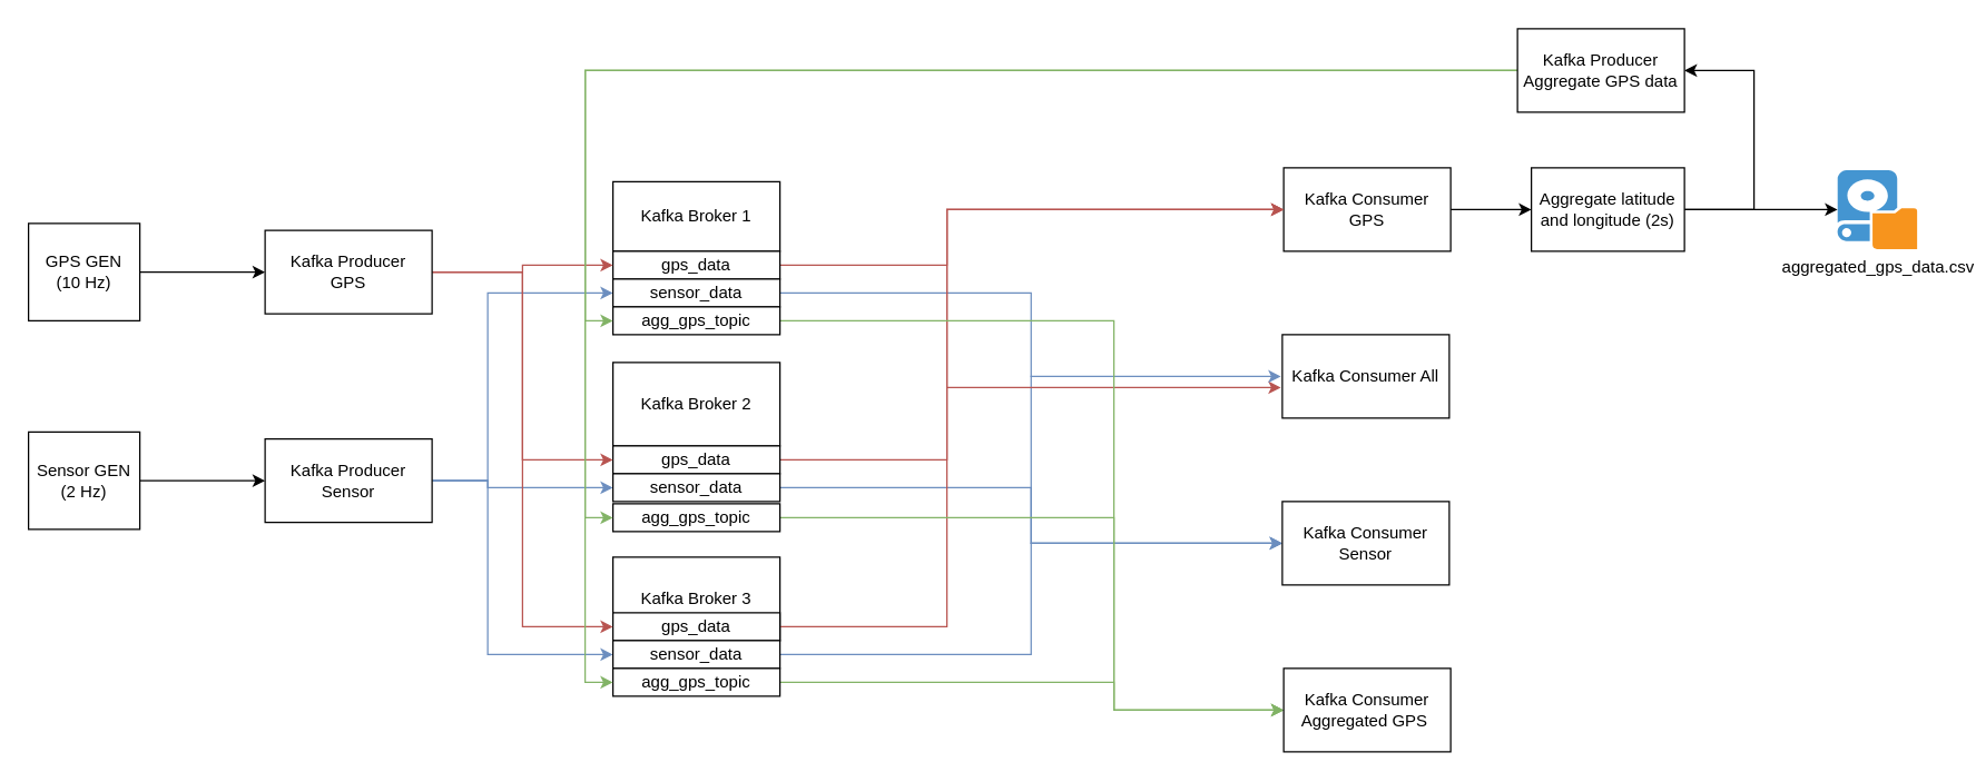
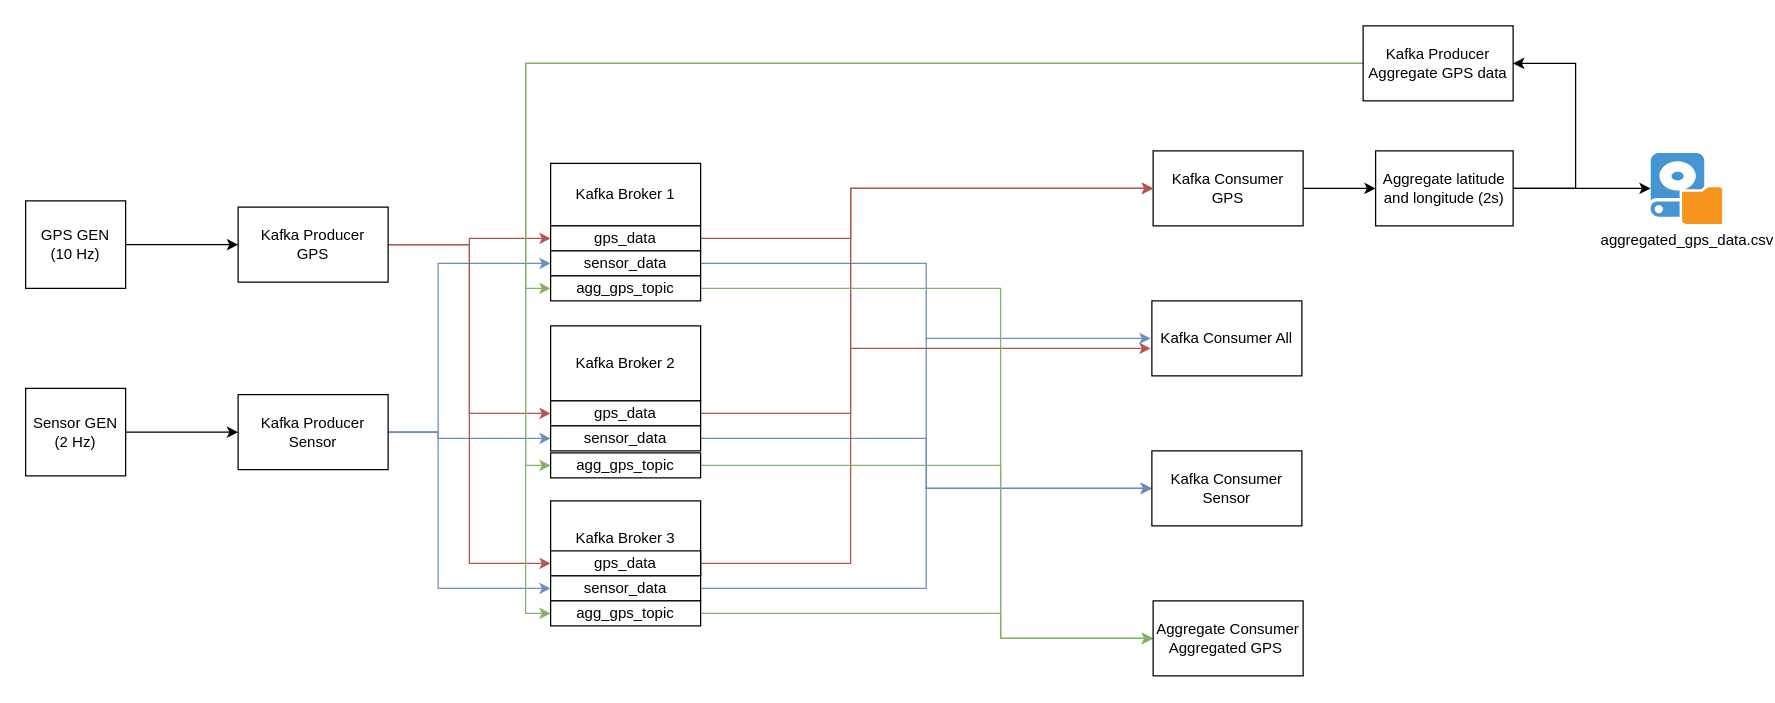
  <mxCell id="0" />
  <mxCell id="1" parent="0" />
  <mxCell id="2" style="edgeStyle=orthogonalEdgeStyle;rounded=0;orthogonalLoop=1;jettySize=auto;html=1;exitX=1;exitY=0.5;exitDx=0;exitDy=0;" edge="1" parent="1" source="3" target="31"><mxGeometry relative="1" as="geometry" /></mxCell>
  <mxCell id="3" value="GPS GEN&lt;div&gt;(10 Hz)&lt;/div&gt;" style="rounded=0;whiteSpace=wrap;html=1;" vertex="1" parent="1"><mxGeometry x="20" y="160" width="80" height="70" as="geometry" /></mxCell>
  <mxCell id="4" style="edgeStyle=orthogonalEdgeStyle;rounded=0;orthogonalLoop=1;jettySize=auto;html=1;exitX=1;exitY=0.5;exitDx=0;exitDy=0;" edge="1" parent="1" source="5" target="15"><mxGeometry relative="1" as="geometry" /></mxCell>
  <mxCell id="5" value="Sensor GEN&lt;div&gt;(2 Hz)&lt;/div&gt;" style="rounded=0;whiteSpace=wrap;html=1;" vertex="1" parent="1"><mxGeometry x="20" y="310" width="80" height="70" as="geometry" /></mxCell>
  <mxCell id="6" value="Kafka Broker 1" style="rounded=0;whiteSpace=wrap;html=1;" vertex="1" parent="1"><mxGeometry x="440" y="130" width="120" height="50" as="geometry" /></mxCell>
  <mxCell id="7" value="Kafka Broker 2" style="rounded=0;whiteSpace=wrap;html=1;" vertex="1" parent="1"><mxGeometry x="440" y="260" width="120" height="60" as="geometry" /></mxCell>
  <mxCell id="8" value="Kafka Broker 3" style="rounded=0;whiteSpace=wrap;html=1;" vertex="1" parent="1"><mxGeometry x="440" y="400" width="120" height="60" as="geometry" /></mxCell>
  <mxCell id="9" style="edgeStyle=orthogonalEdgeStyle;rounded=0;orthogonalLoop=1;jettySize=auto;html=1;exitX=1;exitY=0.5;exitDx=0;exitDy=0;entryX=0;entryY=0.5;entryDx=0;entryDy=0;" edge="1" parent="1" source="10" target="38"><mxGeometry relative="1" as="geometry" /></mxCell>
  <mxCell id="10" value="Kafka Consumer GPS" style="rounded=0;whiteSpace=wrap;html=1;" vertex="1" parent="1"><mxGeometry x="922" y="120" width="120" height="60" as="geometry" /></mxCell>
  <mxCell id="11" value="Kafka Consumer All" style="rounded=0;whiteSpace=wrap;html=1;" vertex="1" parent="1"><mxGeometry x="921" y="240" width="120" height="60" as="geometry" /></mxCell>
  <mxCell id="12" style="edgeStyle=orthogonalEdgeStyle;rounded=0;orthogonalLoop=1;jettySize=auto;html=1;exitX=1;exitY=0.5;exitDx=0;exitDy=0;entryX=0;entryY=0.5;entryDx=0;entryDy=0;fillColor=#dae8fc;strokeColor=#6c8ebf;" edge="1" parent="1" source="15" target="27"><mxGeometry relative="1" as="geometry"><Array as="points"><mxPoint x="350" y="345" /><mxPoint x="350" y="470" /></Array></mxGeometry></mxCell>
  <mxCell id="13" style="edgeStyle=orthogonalEdgeStyle;rounded=0;orthogonalLoop=1;jettySize=auto;html=1;exitX=1;exitY=0.5;exitDx=0;exitDy=0;entryX=0;entryY=0.5;entryDx=0;entryDy=0;fillColor=#dae8fc;strokeColor=#6c8ebf;" edge="1" parent="1" source="15" target="23"><mxGeometry relative="1" as="geometry"><Array as="points"><mxPoint x="350" y="345" /><mxPoint x="350" y="350" /></Array></mxGeometry></mxCell>
  <mxCell id="14" style="edgeStyle=orthogonalEdgeStyle;rounded=0;orthogonalLoop=1;jettySize=auto;html=1;exitX=1;exitY=0.5;exitDx=0;exitDy=0;entryX=0;entryY=0.5;entryDx=0;entryDy=0;fillColor=#dae8fc;strokeColor=#6c8ebf;" edge="1" parent="1" source="15" target="19"><mxGeometry relative="1" as="geometry"><Array as="points"><mxPoint x="350" y="345" /><mxPoint x="350" y="210" /></Array></mxGeometry></mxCell>
  <mxCell id="15" value="Kafka Producer&lt;div&gt;Sensor&lt;/div&gt;" style="rounded=0;whiteSpace=wrap;html=1;" vertex="1" parent="1"><mxGeometry x="190" y="315" width="120" height="60" as="geometry" /></mxCell>
  <mxCell id="16" style="edgeStyle=orthogonalEdgeStyle;rounded=0;orthogonalLoop=1;jettySize=auto;html=1;exitX=1;exitY=0.5;exitDx=0;exitDy=0;fillColor=#f8cecc;strokeColor=#b85450;" edge="1" parent="1" source="17" target="10"><mxGeometry relative="1" as="geometry"><Array as="points"><mxPoint x="680" y="190" /><mxPoint x="680" y="150" /></Array></mxGeometry></mxCell>
  <mxCell id="17" value="gps_data" style="rounded=0;whiteSpace=wrap;html=1;" vertex="1" parent="1"><mxGeometry x="440" y="180" width="120" height="20" as="geometry" /></mxCell>
  <mxCell id="18" style="edgeStyle=orthogonalEdgeStyle;rounded=0;orthogonalLoop=1;jettySize=auto;html=1;exitX=1;exitY=0.5;exitDx=0;exitDy=0;entryX=0;entryY=0.5;entryDx=0;entryDy=0;fillColor=#dae8fc;strokeColor=#6c8ebf;" edge="1" parent="1" source="19" target="32"><mxGeometry relative="1" as="geometry" /></mxCell>
  <mxCell id="19" value="sensor_data" style="rounded=0;whiteSpace=wrap;html=1;" vertex="1" parent="1"><mxGeometry x="440" y="200" width="120" height="20" as="geometry" /></mxCell>
  <mxCell id="20" style="edgeStyle=orthogonalEdgeStyle;rounded=0;orthogonalLoop=1;jettySize=auto;html=1;exitX=1;exitY=0.5;exitDx=0;exitDy=0;entryX=0;entryY=0.5;entryDx=0;entryDy=0;fillColor=#f8cecc;strokeColor=#b85450;" edge="1" parent="1" source="21" target="10"><mxGeometry relative="1" as="geometry"><Array as="points"><mxPoint x="680" y="330" /><mxPoint x="680" y="150" /></Array></mxGeometry></mxCell>
  <mxCell id="21" value="gps_data" style="rounded=0;whiteSpace=wrap;html=1;" vertex="1" parent="1"><mxGeometry x="440" y="320" width="120" height="20" as="geometry" /></mxCell>
  <mxCell id="22" style="edgeStyle=orthogonalEdgeStyle;rounded=0;orthogonalLoop=1;jettySize=auto;html=1;exitX=1;exitY=0.5;exitDx=0;exitDy=0;entryX=0;entryY=0.5;entryDx=0;entryDy=0;fillColor=#dae8fc;strokeColor=#6c8ebf;" edge="1" parent="1" source="23" target="32"><mxGeometry relative="1" as="geometry" /></mxCell>
  <mxCell id="23" value="sensor_data" style="rounded=0;whiteSpace=wrap;html=1;" vertex="1" parent="1"><mxGeometry x="440" y="340" width="120" height="20" as="geometry" /></mxCell>
  <mxCell id="24" style="edgeStyle=orthogonalEdgeStyle;rounded=0;orthogonalLoop=1;jettySize=auto;html=1;exitX=1;exitY=0.5;exitDx=0;exitDy=0;entryX=0;entryY=0.5;entryDx=0;entryDy=0;fillColor=#f8cecc;strokeColor=#b85450;" edge="1" parent="1" source="25" target="10"><mxGeometry relative="1" as="geometry"><Array as="points"><mxPoint x="680" y="450" /><mxPoint x="680" y="150" /></Array></mxGeometry></mxCell>
  <mxCell id="25" value="gps_data" style="rounded=0;whiteSpace=wrap;html=1;" vertex="1" parent="1"><mxGeometry x="440" y="440" width="120" height="20" as="geometry" /></mxCell>
  <mxCell id="26" style="edgeStyle=orthogonalEdgeStyle;rounded=0;orthogonalLoop=1;jettySize=auto;html=1;exitX=1;exitY=0.5;exitDx=0;exitDy=0;entryX=0;entryY=0.5;entryDx=0;entryDy=0;fillColor=#dae8fc;strokeColor=#6c8ebf;" edge="1" parent="1" source="27" target="32"><mxGeometry relative="1" as="geometry" /></mxCell>
  <mxCell id="27" value="sensor_data" style="rounded=0;whiteSpace=wrap;html=1;" vertex="1" parent="1"><mxGeometry x="440" y="460" width="120" height="20" as="geometry" /></mxCell>
  <mxCell id="28" style="edgeStyle=orthogonalEdgeStyle;rounded=0;orthogonalLoop=1;jettySize=auto;html=1;exitX=1;exitY=0.5;exitDx=0;exitDy=0;entryX=0;entryY=0.5;entryDx=0;entryDy=0;fillColor=#f8cecc;strokeColor=#b85450;" edge="1" parent="1" source="31" target="17"><mxGeometry relative="1" as="geometry" /></mxCell>
  <mxCell id="29" style="edgeStyle=orthogonalEdgeStyle;rounded=0;orthogonalLoop=1;jettySize=auto;html=1;exitX=1;exitY=0.5;exitDx=0;exitDy=0;entryX=0;entryY=0.5;entryDx=0;entryDy=0;fillColor=#f8cecc;strokeColor=#b85450;" edge="1" parent="1" source="31" target="21"><mxGeometry relative="1" as="geometry" /></mxCell>
  <mxCell id="30" style="edgeStyle=orthogonalEdgeStyle;rounded=0;orthogonalLoop=1;jettySize=auto;html=1;exitX=1;exitY=0.5;exitDx=0;exitDy=0;entryX=0;entryY=0.5;entryDx=0;entryDy=0;fillColor=#f8cecc;strokeColor=#b85450;" edge="1" parent="1" source="31" target="25"><mxGeometry relative="1" as="geometry" /></mxCell>
  <mxCell id="31" value="Kafka Producer&lt;br&gt;GPS" style="rounded=0;whiteSpace=wrap;html=1;" vertex="1" parent="1"><mxGeometry x="190" y="165" width="120" height="60" as="geometry" /></mxCell>
  <mxCell id="32" value="Kafka Consumer Sensor" style="rounded=0;whiteSpace=wrap;html=1;" vertex="1" parent="1"><mxGeometry x="921" y="360" width="120" height="60" as="geometry" /></mxCell>
  <mxCell id="33" value="" style="endArrow=classic;html=1;rounded=0;fillColor=#f8cecc;strokeColor=#b85450;" edge="1" parent="1"><mxGeometry width="50" height="50" relative="1" as="geometry"><mxPoint x="680" y="278" as="sourcePoint" /><mxPoint x="920" y="278" as="targetPoint" /></mxGeometry></mxCell>
  <mxCell id="34" value="" style="endArrow=classic;html=1;rounded=0;fillColor=#dae8fc;strokeColor=#6c8ebf;" edge="1" parent="1"><mxGeometry width="50" height="50" relative="1" as="geometry"><mxPoint x="740" y="270" as="sourcePoint" /><mxPoint x="920" y="270" as="targetPoint" /></mxGeometry></mxCell>
  <mxCell id="35" value="aggregated_gps_data.csv" style="shadow=0;dashed=0;html=1;strokeColor=none;fillColor=#4495D1;labelPosition=center;verticalLabelPosition=bottom;verticalAlign=top;align=center;outlineConnect=0;shape=mxgraph.veeam.local_disk;" vertex="1" parent="1"><mxGeometry x="1320" y="121.6" width="57.2" height="56.8" as="geometry" /></mxCell>
  <mxCell id="36" style="edgeStyle=orthogonalEdgeStyle;rounded=0;orthogonalLoop=1;jettySize=auto;html=1;exitX=1;exitY=0.5;exitDx=0;exitDy=0;" edge="1" parent="1" source="38" target="35"><mxGeometry relative="1" as="geometry" /></mxCell>
  <mxCell id="37" style="edgeStyle=orthogonalEdgeStyle;rounded=0;orthogonalLoop=1;jettySize=auto;html=1;exitX=1;exitY=0.5;exitDx=0;exitDy=0;entryX=1;entryY=0.5;entryDx=0;entryDy=0;" edge="1" parent="1" source="38" target="48"><mxGeometry relative="1" as="geometry"><Array as="points"><mxPoint x="1260" y="150" /><mxPoint x="1260" y="50" /></Array></mxGeometry></mxCell>
  <mxCell id="38" value="Aggregate latitude and longitude (2s)" style="rounded=0;whiteSpace=wrap;html=1;" vertex="1" parent="1"><mxGeometry x="1100" y="120" width="110" height="60" as="geometry" /></mxCell>
  <mxCell id="39" style="edgeStyle=orthogonalEdgeStyle;rounded=0;orthogonalLoop=1;jettySize=auto;html=1;exitX=1;exitY=0.5;exitDx=0;exitDy=0;entryX=0;entryY=0.5;entryDx=0;entryDy=0;fillColor=#d5e8d4;strokeColor=#82b366;" edge="1" parent="1" source="40" target="49"><mxGeometry relative="1" as="geometry"><Array as="points"><mxPoint x="800" y="230" /><mxPoint x="800" y="510" /></Array></mxGeometry></mxCell>
  <mxCell id="40" value="agg_gps_topic" style="rounded=0;whiteSpace=wrap;html=1;" vertex="1" parent="1"><mxGeometry x="440" y="220" width="120" height="20" as="geometry" /></mxCell>
  <mxCell id="41" style="edgeStyle=orthogonalEdgeStyle;rounded=0;orthogonalLoop=1;jettySize=auto;html=1;exitX=1;exitY=0.5;exitDx=0;exitDy=0;entryX=0;entryY=0.5;entryDx=0;entryDy=0;fillColor=#d5e8d4;strokeColor=#82b366;" edge="1" parent="1" source="42" target="49"><mxGeometry relative="1" as="geometry"><Array as="points"><mxPoint x="800" y="372" /><mxPoint x="800" y="510" /></Array></mxGeometry></mxCell>
  <mxCell id="42" value="agg_gps_topic" style="rounded=0;whiteSpace=wrap;html=1;" vertex="1" parent="1"><mxGeometry x="440" y="361.6" width="120" height="20" as="geometry" /></mxCell>
  <mxCell id="43" style="edgeStyle=orthogonalEdgeStyle;rounded=0;orthogonalLoop=1;jettySize=auto;html=1;exitX=1;exitY=0.5;exitDx=0;exitDy=0;fillColor=#d5e8d4;strokeColor=#82b366;" edge="1" parent="1" source="44" target="49"><mxGeometry relative="1" as="geometry"><Array as="points"><mxPoint x="800" y="490" /><mxPoint x="800" y="510" /></Array></mxGeometry></mxCell>
  <mxCell id="44" value="agg_gps_topic" style="rounded=0;whiteSpace=wrap;html=1;" vertex="1" parent="1"><mxGeometry x="440" y="480" width="120" height="20" as="geometry" /></mxCell>
  <mxCell id="45" style="edgeStyle=orthogonalEdgeStyle;rounded=0;orthogonalLoop=1;jettySize=auto;html=1;exitX=0;exitY=0.5;exitDx=0;exitDy=0;entryX=0;entryY=0.5;entryDx=0;entryDy=0;fillColor=#d5e8d4;strokeColor=#82b366;" edge="1" parent="1" source="48" target="40"><mxGeometry relative="1" as="geometry" /></mxCell>
  <mxCell id="46" style="edgeStyle=orthogonalEdgeStyle;rounded=0;orthogonalLoop=1;jettySize=auto;html=1;exitX=0;exitY=0.5;exitDx=0;exitDy=0;entryX=0;entryY=0.5;entryDx=0;entryDy=0;fillColor=#d5e8d4;strokeColor=#82b366;" edge="1" parent="1" source="48" target="42"><mxGeometry relative="1" as="geometry" /></mxCell>
  <mxCell id="47" style="edgeStyle=orthogonalEdgeStyle;rounded=0;orthogonalLoop=1;jettySize=auto;html=1;exitX=0;exitY=0.5;exitDx=0;exitDy=0;entryX=0;entryY=0.5;entryDx=0;entryDy=0;fillColor=#d5e8d4;strokeColor=#82b366;" edge="1" parent="1" source="48" target="44"><mxGeometry relative="1" as="geometry" /></mxCell>
  <mxCell id="48" value="Kafka Producer&lt;br&gt;Aggregate GPS data" style="rounded=0;whiteSpace=wrap;html=1;" vertex="1" parent="1"><mxGeometry x="1090" y="20" width="120" height="60" as="geometry" /></mxCell>
- <mxCell id="49" value="Kafka Consumer Aggregated GPS&amp;nbsp;" style="rounded=0;whiteSpace=wrap;html=1;" vertex="1" parent="1"><mxGeometry x="922" y="480" width="120" height="60" as="geometry" /></mxCell>
+ <mxCell id="49" value="Aggregate Consumer Aggregated GPS&amp;nbsp;" style="rounded=0;whiteSpace=wrap;html=1;" vertex="1" parent="1"><mxGeometry x="922" y="480" width="120" height="60" as="geometry" /></mxCell>
